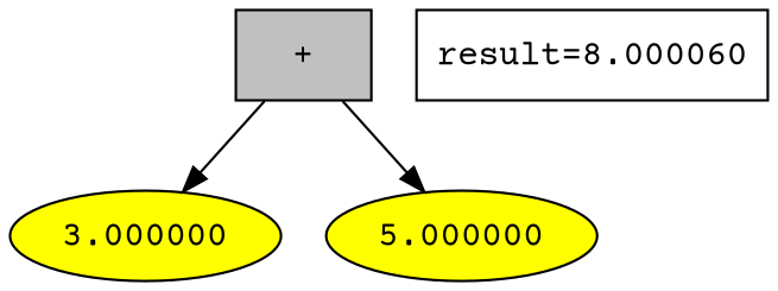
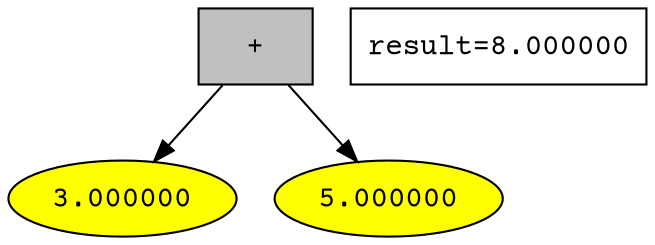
  digraph {
    fontname="Courier Prime"
    node [fillcolor=yellow style=filled fontname="Courier Prime"]
    edge [fontname="Courier Prime"]
    n1 [fillcolor=grey label="+" shape=box]
    n2 [label=3.000000]
    n3 [label=5.000000]
-   "result=8.000000" [shape=box label="result=8.000060" fillcolor="" style=""]
+   "result=8.000000" [shape=box fillcolor="" style=""]
    n1 -> n2
    n1 -> n3
  }
